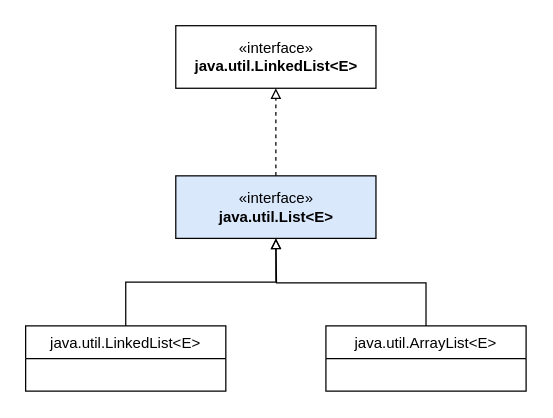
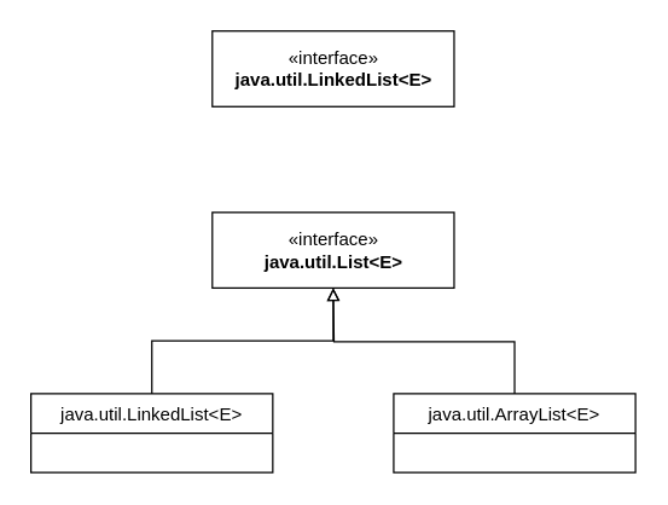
  <mxCell id="0" />
  <mxCell id="1" parent="0" />
  <mxCell id="2" value="«interface»&lt;br&gt;&lt;b&gt;java.util.LinkedList&amp;lt;E&amp;gt;&lt;/b&gt;" style="html=1;" vertex="1" parent="1"><mxGeometry x="140" y="20" width="160" height="50" as="geometry" /></mxCell>
- <mxCell id="3" style="edgeStyle=orthogonalEdgeStyle;rounded=0;orthogonalLoop=1;jettySize=auto;html=1;entryX=0.5;entryY=1;entryDx=0;entryDy=0;endArrow=block;endFill=0;dashed=1;exitX=0.5;exitY=0;exitDx=0;exitDy=0;" edge="1" parent="1" source="4" target="2"><mxGeometry relative="1" as="geometry" /></mxCell>
- <mxCell id="4" value="«interface»&lt;br&gt;&lt;b&gt;java.util.List&amp;lt;E&amp;gt;&lt;/b&gt;" style="html=1;fillColor=#dae8fc;" vertex="1" parent="1"><mxGeometry x="140" y="140" width="160" height="50" as="geometry" /></mxCell>
+ <mxCell id="4" value="«interface»&lt;br&gt;&lt;b&gt;java.util.List&amp;lt;E&amp;gt;&lt;/b&gt;" style="html=1;" vertex="1" parent="1"><mxGeometry x="140" y="140" width="160" height="50" as="geometry" /></mxCell>
  <mxCell id="5" style="edgeStyle=orthogonalEdgeStyle;rounded=0;orthogonalLoop=1;jettySize=auto;html=1;entryX=0.5;entryY=1;entryDx=0;entryDy=0;endArrow=block;endFill=0;exitX=0.5;exitY=0;exitDx=0;exitDy=0;" edge="1" parent="1" source="6" target="4"><mxGeometry relative="1" as="geometry" /></mxCell>
  <mxCell id="6" value="java.util.LinkedList&lt;E&gt;" style="swimlane;fontStyle=0;childLayout=stackLayout;horizontal=1;startSize=26;fillColor=none;horizontalStack=0;resizeParent=1;resizeParentMax=0;resizeLast=0;collapsible=1;marginBottom=0;" vertex="1" parent="1"><mxGeometry x="20" y="260" width="160" height="52" as="geometry" /></mxCell>
  <mxCell id="7" style="edgeStyle=orthogonalEdgeStyle;rounded=0;orthogonalLoop=1;jettySize=auto;html=1;endArrow=block;endFill=0;exitX=0.5;exitY=0;exitDx=0;exitDy=0;" edge="1" parent="1" source="8"><mxGeometry relative="1" as="geometry"><mxPoint x="220" y="190" as="targetPoint" /></mxGeometry></mxCell>
  <mxCell id="8" value="java.util.ArrayList&lt;E&gt;" style="swimlane;fontStyle=0;childLayout=stackLayout;horizontal=1;startSize=26;fillColor=none;horizontalStack=0;resizeParent=1;resizeParentMax=0;resizeLast=0;collapsible=1;marginBottom=0;" vertex="1" parent="1"><mxGeometry x="260" y="260" width="160" height="52" as="geometry" /></mxCell>
